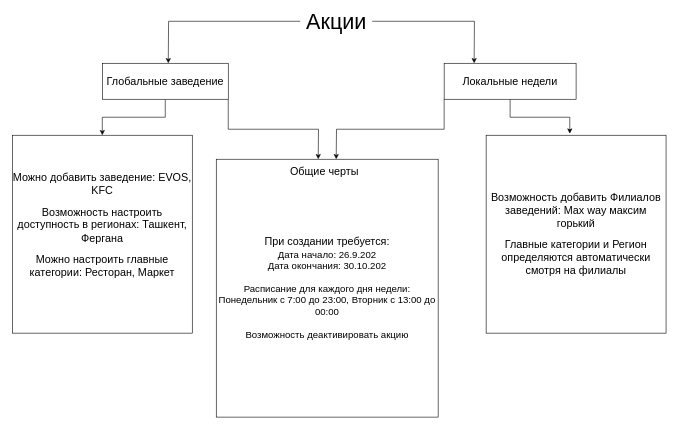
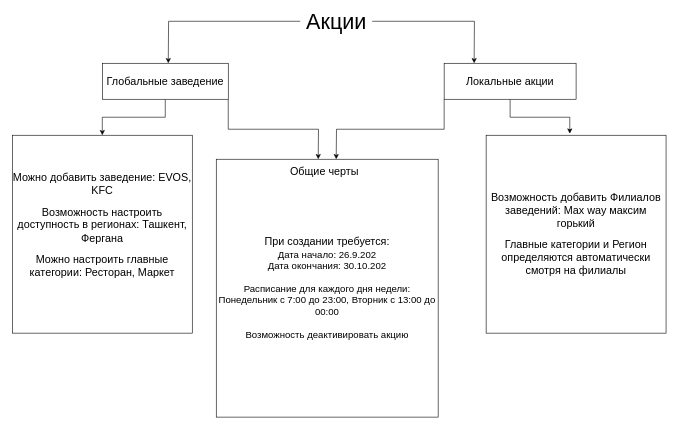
  <mxCell id="0" />
  <mxCell id="1" parent="0" />
  <mxCell id="2" style="edgeStyle=orthogonalEdgeStyle;rounded=0;orthogonalLoop=1;jettySize=auto;html=1;" edge="1" parent="1" source="4"><mxGeometry relative="1" as="geometry"><mxPoint x="280" y="105" as="targetPoint" /></mxGeometry></mxCell>
  <mxCell id="3" style="edgeStyle=orthogonalEdgeStyle;rounded=0;orthogonalLoop=1;jettySize=auto;html=1;" edge="1" parent="1" source="4"><mxGeometry relative="1" as="geometry"><mxPoint x="790" y="105" as="targetPoint" /></mxGeometry></mxCell>
  <mxCell id="4" value="&lt;font style=&quot;font-size: 36px&quot;&gt;Акции&lt;/font&gt;" style="text;html=1;align=center;verticalAlign=middle;resizable=0;points=[];autosize=1;" vertex="1" parent="1"><mxGeometry x="500" y="20" width="120" height="30" as="geometry" /></mxCell>
  <mxCell id="5" style="edgeStyle=orthogonalEdgeStyle;rounded=0;orthogonalLoop=1;jettySize=auto;html=1;exitX=1;exitY=1;exitDx=0;exitDy=0;" edge="1" parent="1" source="7"><mxGeometry relative="1" as="geometry"><mxPoint x="530" y="265" as="targetPoint" /></mxGeometry></mxCell>
  <mxCell id="6" style="edgeStyle=orthogonalEdgeStyle;rounded=0;orthogonalLoop=1;jettySize=auto;html=1;entryX=0.5;entryY=0;entryDx=0;entryDy=0;" edge="1" parent="1" source="7" target="14"><mxGeometry relative="1" as="geometry" /></mxCell>
  <mxCell id="7" value="&lt;font style=&quot;font-size: 18px&quot;&gt;Глобальные заведение&lt;/font&gt;" style="whiteSpace=wrap;html=1;" vertex="1" parent="1"><mxGeometry x="170" y="105" width="210" height="60" as="geometry" /></mxCell>
  <mxCell id="8" style="edgeStyle=orthogonalEdgeStyle;rounded=0;orthogonalLoop=1;jettySize=auto;html=1;exitX=0;exitY=1;exitDx=0;exitDy=0;" edge="1" parent="1" source="10"><mxGeometry relative="1" as="geometry"><mxPoint x="560" y="265" as="targetPoint" /></mxGeometry></mxCell>
  <mxCell id="9" style="edgeStyle=orthogonalEdgeStyle;rounded=0;orthogonalLoop=1;jettySize=auto;html=1;exitX=0.5;exitY=1;exitDx=0;exitDy=0;entryX=0.465;entryY=-0.008;entryDx=0;entryDy=0;entryPerimeter=0;" edge="1" parent="1" source="10" target="15"><mxGeometry relative="1" as="geometry" /></mxCell>
- <mxCell id="10" value="&lt;font style=&quot;font-size: 18px&quot;&gt;Локальные недели&lt;/font&gt;" style="whiteSpace=wrap;html=1;spacingTop=0;" vertex="1" parent="1"><mxGeometry x="740" y="105" width="220" height="60" as="geometry" /></mxCell>
+ <mxCell id="10" value="&lt;font style=&quot;font-size: 18px&quot;&gt;Локальные акции&lt;/font&gt;" style="whiteSpace=wrap;html=1;spacingTop=0;" vertex="1" parent="1"><mxGeometry x="740" y="105" width="220" height="60" as="geometry" /></mxCell>
  <mxCell id="11" style="edgeStyle=orthogonalEdgeStyle;rounded=0;orthogonalLoop=1;jettySize=auto;html=1;exitX=0.5;exitY=1;exitDx=0;exitDy=0;" edge="1" parent="1" source="10" target="10"><mxGeometry relative="1" as="geometry" /></mxCell>
  <mxCell id="12" value="&lt;div&gt;&lt;div&gt;&lt;font style=&quot;font-size: 18px&quot;&gt;При создании требуется:&lt;/font&gt;&lt;/div&gt;&lt;div&gt;&lt;font size=&quot;3&quot;&gt;Дата начало: 26.9.202&lt;/font&gt;&lt;/div&gt;&lt;div&gt;&lt;font size=&quot;3&quot;&gt;Дата окончания: 30.10.202&lt;/font&gt;&lt;/div&gt;&lt;/div&gt;&lt;div&gt;&lt;font size=&quot;3&quot;&gt;&lt;br&gt;&lt;/font&gt;&lt;/div&gt;&lt;div&gt;&lt;font size=&quot;3&quot;&gt;Расписание для каждого дня недели: Понедельник с 7:00 до 23:00, Вторник с 13:00 до 00:00&lt;br&gt;&lt;/font&gt;&lt;/div&gt;&lt;div&gt;&lt;font size=&quot;3&quot;&gt;&lt;br&gt;&lt;/font&gt;&lt;/div&gt;&lt;div&gt;&lt;font size=&quot;3&quot;&gt;Возможность деактивировать акцию&lt;br&gt;&lt;/font&gt;&lt;/div&gt;" style="whiteSpace=wrap;html=1;align=center;" vertex="1" parent="1"><mxGeometry x="360" y="265" width="370" height="430" as="geometry" /></mxCell>
  <mxCell id="13" value="&lt;font style=&quot;font-size: 18px&quot;&gt;Общие черты&lt;/font&gt;" style="text;html=1;align=center;verticalAlign=middle;resizable=0;points=[];autosize=1;" vertex="1" parent="1"><mxGeometry x="475" y="275" width="130" height="20" as="geometry" /></mxCell>
  <mxCell id="14" value="&lt;font&gt;&lt;span style=&quot;font-size: 18px&quot;&gt;Можно добавить заведение: EVOS, KFC&lt;br&gt;&lt;/span&gt;&lt;br&gt;&lt;span style=&quot;font-size: 18px&quot;&gt;Возможность настроить доступность в регионах: Ташкент, Фергана&lt;/span&gt;&lt;br&gt;&lt;br&gt;&lt;span style=&quot;font-size: 18px&quot;&gt;Можно настроить главные категории: Ресторан, Маркет&lt;/span&gt;&lt;br&gt;&lt;br&gt;&lt;br&gt;&lt;/font&gt;" style="whiteSpace=wrap;html=1;" vertex="1" parent="1"><mxGeometry x="20" y="225" width="300" height="330" as="geometry" /></mxCell>
  <mxCell id="15" value="&lt;font&gt;&lt;span style=&quot;font-size: 18px&quot;&gt;Возможность добавить Филиалов заведений: Max way максим горький&lt;/span&gt;&lt;br&gt;&lt;br&gt;&lt;span style=&quot;font-size: 18px&quot;&gt;Главные категории и Регион определяются автоматически смотря&amp;nbsp;на филиалы&lt;/span&gt;&lt;br&gt;&lt;/font&gt;" style="whiteSpace=wrap;html=1;" vertex="1" parent="1"><mxGeometry x="810" y="225" width="300" height="330" as="geometry" /></mxCell>
